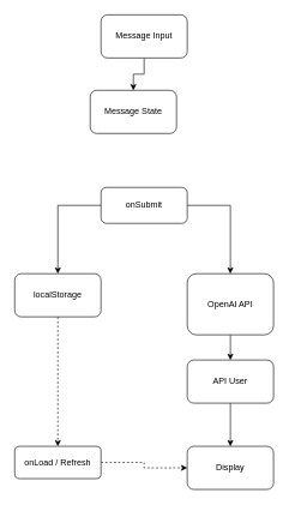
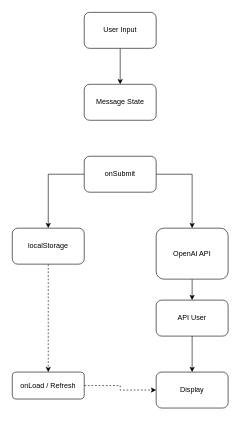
  <mxCell id="0" />
  <mxCell id="1" parent="0" />
  <mxCell id="2" style="edgeStyle=orthogonalEdgeStyle;rounded=0;orthogonalLoop=1;jettySize=auto;html=1;exitX=0.5;exitY=1;exitDx=0;exitDy=0;" edge="1" parent="1" source="3" target="4"><mxGeometry relative="1" as="geometry" /></mxCell>
- <mxCell id="3" value="Message Input" style="rounded=1;whiteSpace=wrap;html=1;" vertex="1" parent="1"><mxGeometry x="140" y="20" width="120" height="60" as="geometry" /></mxCell>
- <mxCell id="4" value="Message State" style="rounded=1;whiteSpace=wrap;html=1;" vertex="1" parent="1"><mxGeometry x="125" y="125" width="120" height="60" as="geometry" /></mxCell>
+ <mxCell id="3" value="User Input" style="rounded=1;whiteSpace=wrap;html=1;" vertex="1" parent="1"><mxGeometry x="140" y="20" width="120" height="60" as="geometry" /></mxCell>
+ <mxCell id="4" value="Message State" style="rounded=1;whiteSpace=wrap;html=1;" vertex="1" parent="1"><mxGeometry x="140" y="140" width="120" height="60" as="geometry" /></mxCell>
  <mxCell id="5" style="edgeStyle=orthogonalEdgeStyle;rounded=0;orthogonalLoop=1;jettySize=auto;html=1;exitX=0;exitY=0.5;exitDx=0;exitDy=0;entryX=0.5;entryY=0;entryDx=0;entryDy=0;" edge="1" parent="1" source="7" target="9"><mxGeometry relative="1" as="geometry" /></mxCell>
  <mxCell id="6" style="edgeStyle=orthogonalEdgeStyle;rounded=0;orthogonalLoop=1;jettySize=auto;html=1;exitX=1;exitY=0.5;exitDx=0;exitDy=0;entryX=0.5;entryY=0;entryDx=0;entryDy=0;" edge="1" parent="1" source="7" target="11"><mxGeometry relative="1" as="geometry" /></mxCell>
- <mxCell id="7" value="onSubmit" style="rounded=1;whiteSpace=wrap;html=1;" vertex="1" parent="1"><mxGeometry x="140" y="260" width="120" height="50" as="geometry" /></mxCell>
+ <mxCell id="7" value="onSubmit" style="rounded=1;whiteSpace=wrap;html=1;" vertex="1" parent="1"><mxGeometry x="140" y="260" width="120" height="60" as="geometry" /></mxCell>
  <mxCell id="8" style="edgeStyle=orthogonalEdgeStyle;rounded=0;orthogonalLoop=1;jettySize=auto;html=1;exitX=0.5;exitY=1;exitDx=0;exitDy=0;dashed=1;" edge="1" parent="1" source="9" target="16"><mxGeometry relative="1" as="geometry" /></mxCell>
  <mxCell id="9" value="localStorage" style="rounded=1;whiteSpace=wrap;html=1;" vertex="1" parent="1"><mxGeometry x="20" y="380" width="120" height="60" as="geometry" /></mxCell>
  <mxCell id="10" style="edgeStyle=orthogonalEdgeStyle;rounded=0;orthogonalLoop=1;jettySize=auto;html=1;exitX=0.5;exitY=1;exitDx=0;exitDy=0;entryX=0.5;entryY=0;entryDx=0;entryDy=0;" edge="1" parent="1" source="11" target="13"><mxGeometry relative="1" as="geometry" /></mxCell>
  <mxCell id="11" value="OpenAI API" style="rounded=1;whiteSpace=wrap;html=1;" vertex="1" parent="1"><mxGeometry x="260" y="380" width="120" height="85" as="geometry" /></mxCell>
  <mxCell id="12" style="edgeStyle=orthogonalEdgeStyle;rounded=0;orthogonalLoop=1;jettySize=auto;html=1;exitX=0.5;exitY=1;exitDx=0;exitDy=0;entryX=0.5;entryY=0;entryDx=0;entryDy=0;" edge="1" parent="1" source="13" target="14"><mxGeometry relative="1" as="geometry" /></mxCell>
  <mxCell id="13" value="API User" style="rounded=1;whiteSpace=wrap;html=1;" vertex="1" parent="1"><mxGeometry x="260" y="500" width="120" height="60" as="geometry" /></mxCell>
  <mxCell id="14" value="Display" style="rounded=1;whiteSpace=wrap;html=1;" vertex="1" parent="1"><mxGeometry x="260" y="620" width="120" height="60" as="geometry" /></mxCell>
  <mxCell id="15" style="edgeStyle=orthogonalEdgeStyle;rounded=0;orthogonalLoop=1;jettySize=auto;html=1;exitX=1;exitY=0.5;exitDx=0;exitDy=0;entryX=0;entryY=0.5;entryDx=0;entryDy=0;dashed=1;" edge="1" parent="1" source="16" target="14"><mxGeometry relative="1" as="geometry" /></mxCell>
  <mxCell id="16" value="onLoad / Refresh" style="rounded=1;whiteSpace=wrap;html=1;" vertex="1" parent="1"><mxGeometry x="20" y="620" width="120" height="45" as="geometry" /></mxCell>
